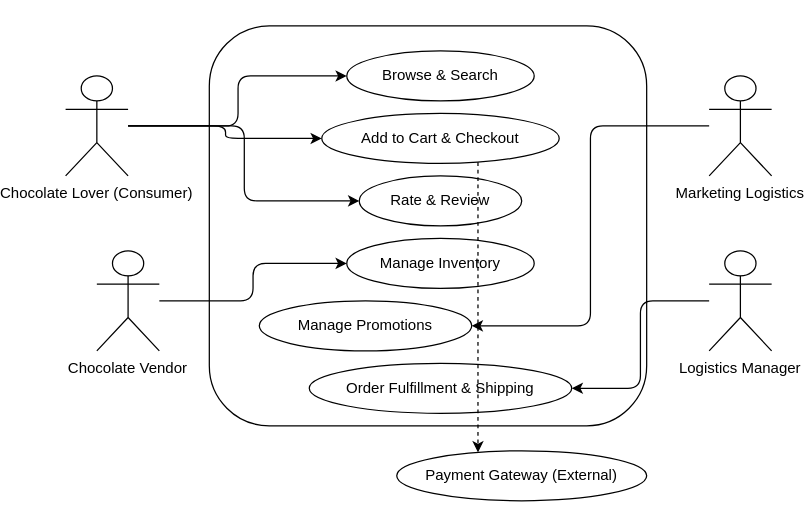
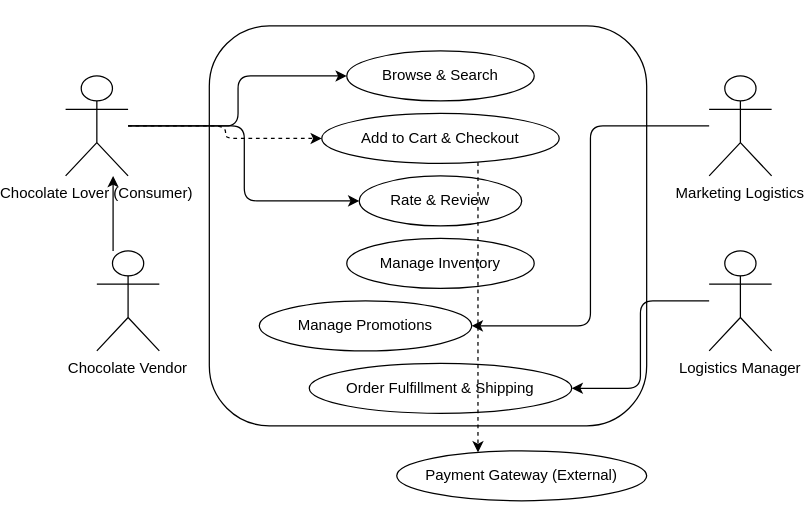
  <mxCell id="0" />
  <mxCell id="1" parent="0" />
  <mxCell id="2" value="Chocolate Lover (Consumer)" style="shape=umlActor;verticalLabelPosition=bottom;verticalAlign=top;" vertex="1" parent="1"><mxGeometry x="20" y="60" width="50" height="80" as="geometry" /></mxCell>
  <mxCell id="3" value="Chocolate Vendor" style="shape=umlActor;verticalLabelPosition=bottom;verticalAlign=top;" vertex="1" parent="1"><mxGeometry x="45" y="200" width="50" height="80" as="geometry" /></mxCell>
  <mxCell id="4" value="Marketing Logistics" style="shape=umlActor;verticalLabelPosition=bottom;verticalAlign=top;" vertex="1" parent="1"><mxGeometry x="535" y="60" width="50" height="80" as="geometry" /></mxCell>
  <mxCell id="5" value="Logistics Manager" style="shape=umlActor;verticalLabelPosition=bottom;verticalAlign=top;" vertex="1" parent="1"><mxGeometry x="535" y="200" width="50" height="80" as="geometry" /></mxCell>
  <mxCell id="6" value="" style="rounded=1;whiteSpace=wrap;html=1;fillColor=none;strokeColor=#000000;" vertex="1" parent="1"><mxGeometry x="135" y="20" width="350" height="320" as="geometry" /></mxCell>
  <mxCell id="7" value="Browse &amp; Search" style="ellipse;whiteSpace=wrap;html=1;aspect=fixed;" vertex="1" parent="6"><mxGeometry x="110" y="20" width="150" height="40" as="geometry" /></mxCell>
  <mxCell id="8" value="Add to Cart &amp; Checkout" style="ellipse;whiteSpace=wrap;html=1;aspect=fixed;" vertex="1" parent="6"><mxGeometry x="90" y="70" width="190" height="40" as="geometry" /></mxCell>
  <mxCell id="9" value="Rate &amp; Review" style="ellipse;whiteSpace=wrap;html=1;aspect=fixed;" vertex="1" parent="6"><mxGeometry x="120" y="120" width="130" height="40" as="geometry" /></mxCell>
  <mxCell id="10" value="Manage Inventory" style="ellipse;whiteSpace=wrap;html=1;aspect=fixed;" vertex="1" parent="6"><mxGeometry x="110" y="170" width="150" height="40" as="geometry" /></mxCell>
  <mxCell id="11" value="Manage Promotions" style="ellipse;whiteSpace=wrap;html=1;aspect=fixed;" vertex="1" parent="6"><mxGeometry x="40" y="220" width="170" height="40" as="geometry" /></mxCell>
  <mxCell id="12" value="Order Fulfillment &amp; Shipping" style="ellipse;whiteSpace=wrap;html=1;aspect=fixed;" vertex="1" parent="6"><mxGeometry x="80" y="270" width="210" height="40" as="geometry" /></mxCell>
  <mxCell id="13" value="Payment Gateway (External)" style="ellipse;whiteSpace=wrap;html=1;aspect=fixed;strokeDasharray=4 4;" vertex="1" parent="1"><mxGeometry x="285" y="360" width="200" height="40" as="geometry" /></mxCell>
  <mxCell id="14" style="edgeStyle=elbowEdgeStyle;rounded=1;orthogonalLoop=1;" edge="1" parent="1" source="2" target="7"><mxGeometry relative="1" as="geometry" /></mxCell>
- <mxCell id="15" style="edgeStyle=elbowEdgeStyle;rounded=1;orthogonalLoop=1;" edge="1" parent="1" source="2" target="8"><mxGeometry relative="1" as="geometry" /></mxCell>
+ <mxCell id="15" style="edgeStyle=elbowEdgeStyle;rounded=1;orthogonalLoop=1;dashed=1;" edge="1" parent="1" source="2" target="8"><mxGeometry relative="1" as="geometry" /></mxCell>
  <mxCell id="16" style="edgeStyle=elbowEdgeStyle;rounded=1;orthogonalLoop=1;" edge="1" parent="1" source="2" target="9"><mxGeometry relative="1" as="geometry" /></mxCell>
- <mxCell id="17" style="edgeStyle=elbowEdgeStyle;rounded=1;orthogonalLoop=1;" edge="1" parent="1" source="3" target="10"><mxGeometry relative="1" as="geometry" /></mxCell>
+ <mxCell id="17" style="edgeStyle=elbowEdgeStyle;rounded=1;orthogonalLoop=1;" edge="1" parent="1" source="3" target="2"><mxGeometry relative="1" as="geometry" /></mxCell>
  <mxCell id="18" style="edgeStyle=elbowEdgeStyle;rounded=1;orthogonalLoop=1;" edge="1" parent="1" source="4" target="11"><mxGeometry relative="1" as="geometry" /></mxCell>
  <mxCell id="19" style="edgeStyle=elbowEdgeStyle;rounded=1;orthogonalLoop=1;" edge="1" parent="1" source="5" target="12"><mxGeometry relative="1" as="geometry" /></mxCell>
  <mxCell id="20" style="edgeStyle=elbowEdgeStyle;rounded=1;orthogonalLoop=1;dashed=1;" edge="1" parent="1" source="8" target="13"><mxGeometry relative="1" as="geometry" /></mxCell>
